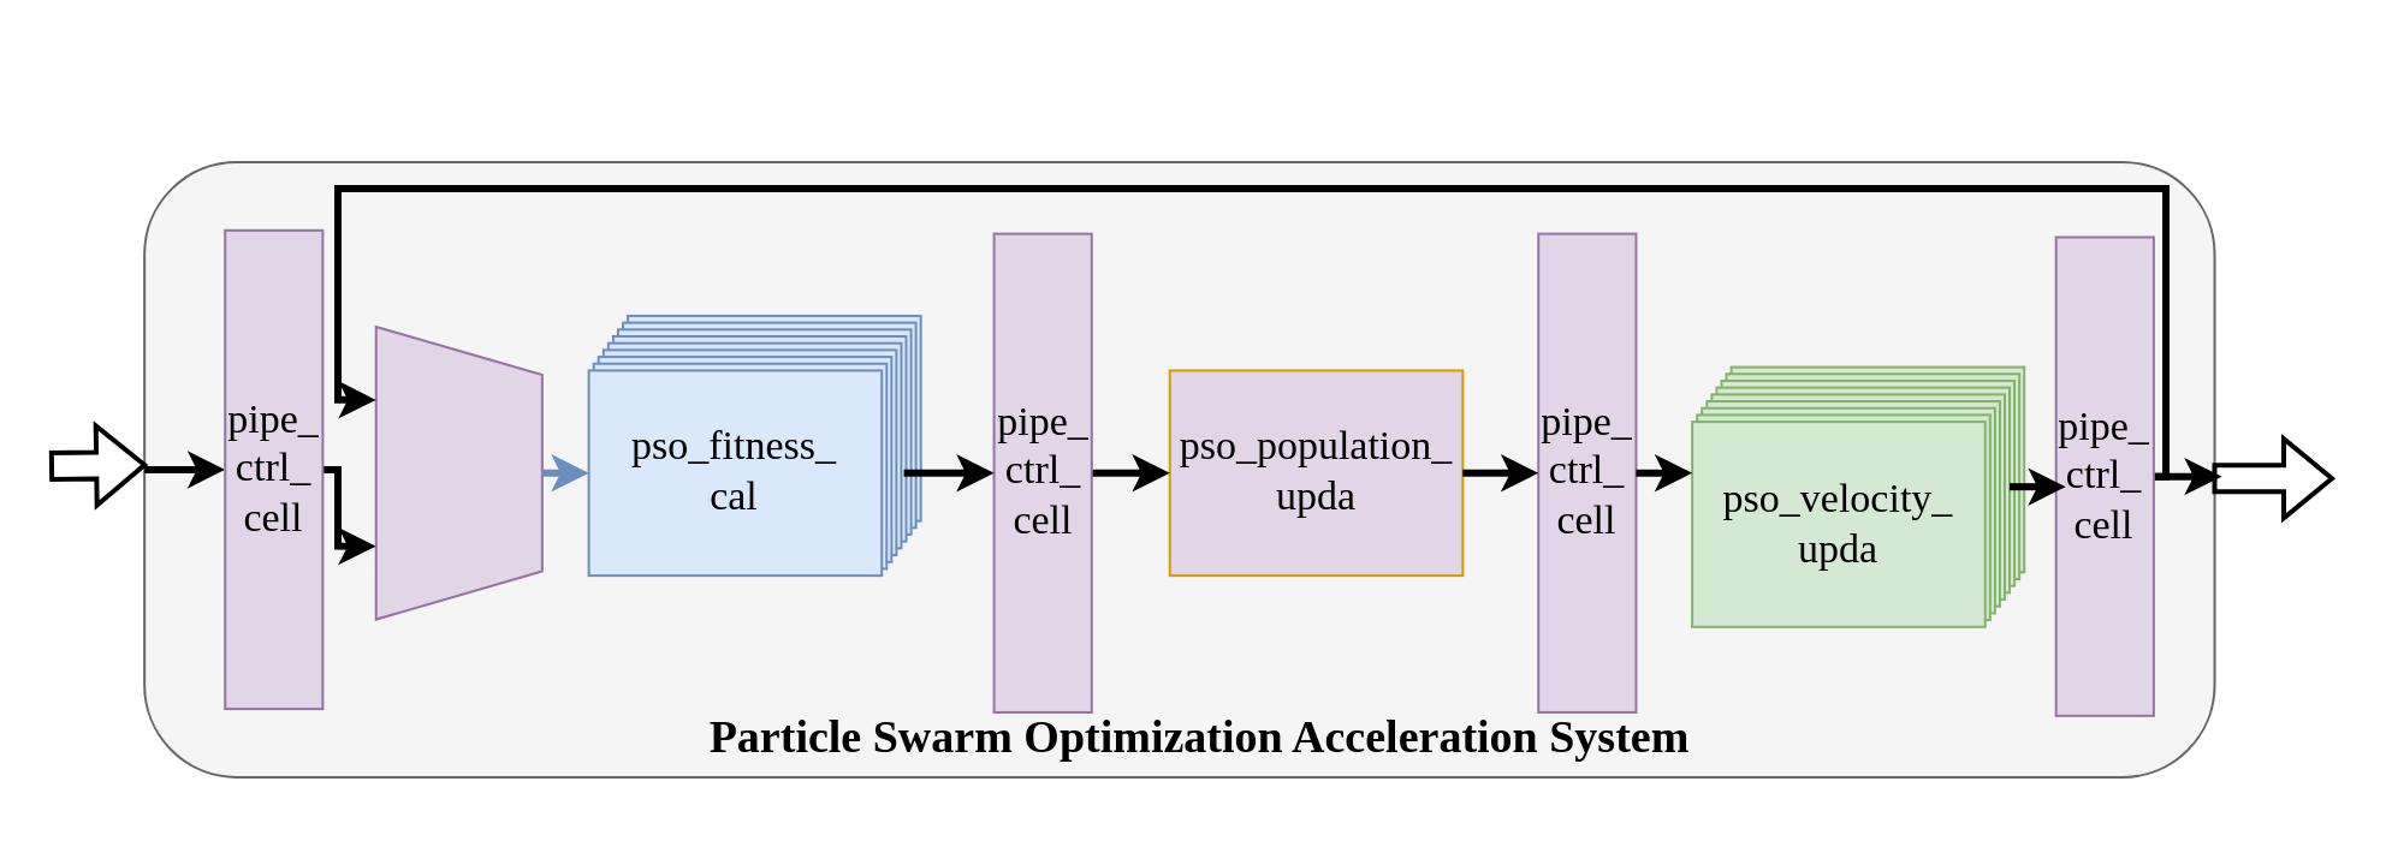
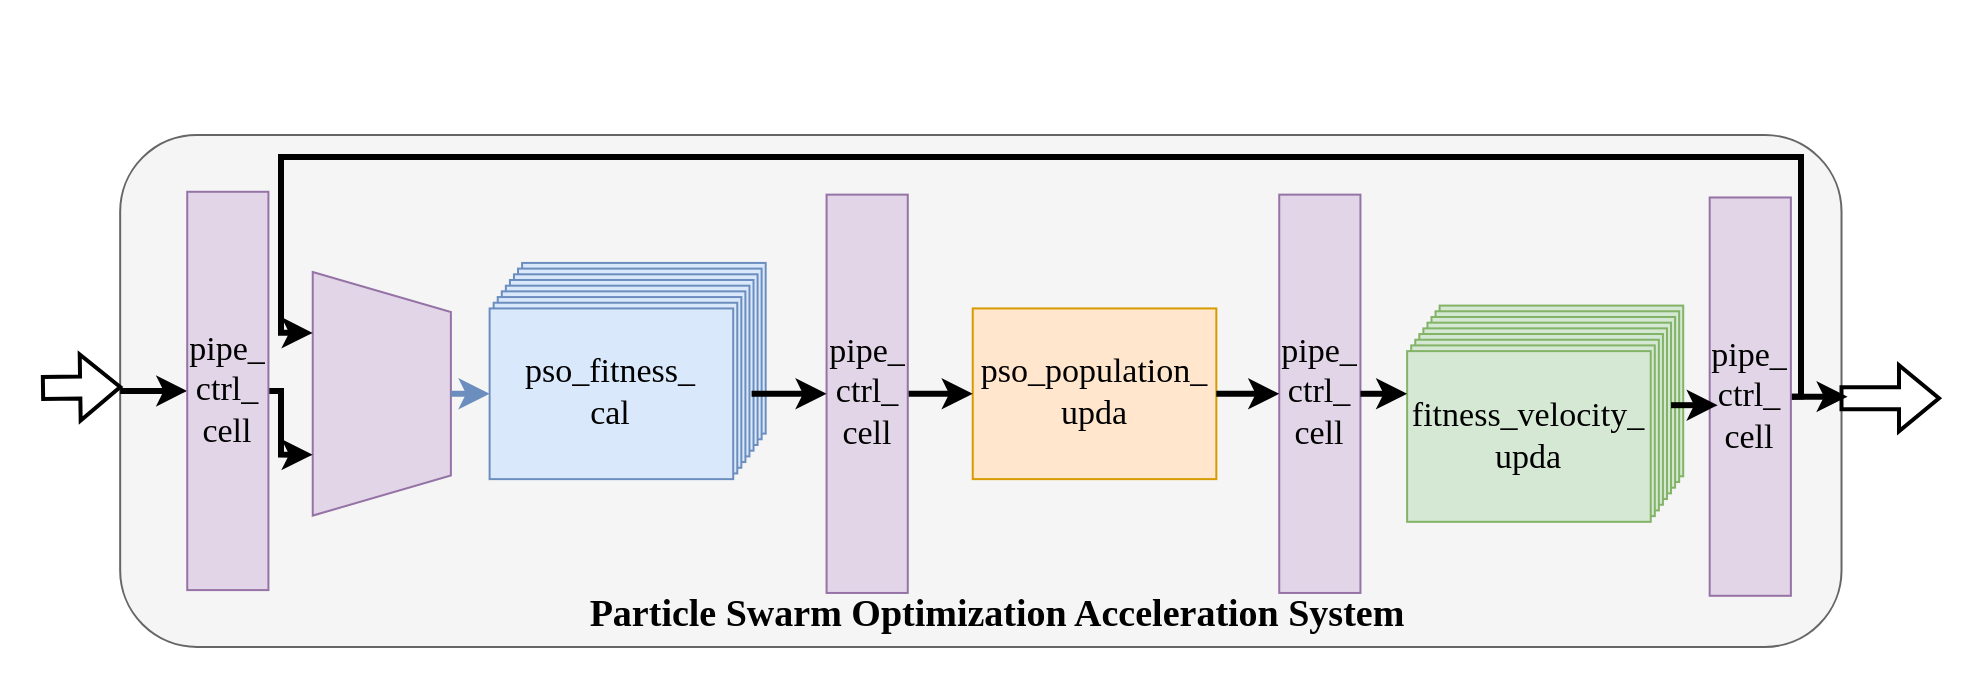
  <mxCell id="0" />
  <mxCell id="1" parent="0" />
  <mxCell id="2" value="" style="group" vertex="1" connectable="0" parent="1"><mxGeometry x="20" y="20" width="950" height="303" as="geometry" /></mxCell>
  <mxCell id="3" value="" style="rounded=1;whiteSpace=wrap;html=1;labelBackgroundColor=none;fontFamily=Helvetica;fontSize=15;fontColor=#333333;fillColor=#f5f5f5;strokeColor=#666666;" parent="2" vertex="1"><mxGeometry x="39.583" y="46.944" width="860.684" height="256.056" as="geometry" /></mxCell>
  <mxCell id="4" style="edgeStyle=orthogonalEdgeStyle;rounded=0;orthogonalLoop=1;jettySize=auto;html=1;exitX=0;exitY=0.5;exitDx=0;exitDy=0;entryX=0;entryY=0.5;entryDx=0;entryDy=0;strokeWidth=3;" parent="2" source="3" target="11" edge="1"><mxGeometry relative="1" as="geometry" /></mxCell>
- <mxCell id="5" value="&lt;font style=&quot;font-size: 17px&quot; face=&quot;Times New Roman&quot;&gt;&lt;span&gt;pso_population_&lt;br&gt;upda&lt;/span&gt;&lt;/font&gt;" style="rounded=0;whiteSpace=wrap;html=1;fillColor=#e1d5e7;strokeColor=#d79b00;" parent="2" vertex="1"><mxGeometry x="465.865" y="133.718" width="121.795" height="85.352" as="geometry" /></mxCell>
+ <mxCell id="5" value="&lt;font style=&quot;font-size: 17px&quot; face=&quot;Times New Roman&quot;&gt;&lt;span&gt;pso_population_&lt;br&gt;upda&lt;/span&gt;&lt;/font&gt;" style="rounded=0;whiteSpace=wrap;html=1;fillColor=#ffe6cc;strokeColor=#d79b00;" parent="2" vertex="1"><mxGeometry x="465.865" y="133.718" width="121.795" height="85.352" as="geometry" /></mxCell>
  <mxCell id="6" style="edgeStyle=orthogonalEdgeStyle;rounded=0;orthogonalLoop=1;jettySize=auto;html=1;exitX=1;exitY=0.5;exitDx=0;exitDy=0;fontFamily=Helvetica;fontSize=13;fontColor=#000000;strokeWidth=3;" parent="2" source="7" target="5" edge="1"><mxGeometry relative="1" as="geometry" /></mxCell>
  <mxCell id="7" value="&lt;font style=&quot;font-size: 17px&quot; face=&quot;Times New Roman&quot;&gt;pipe_&lt;br&gt;ctrl_&lt;br&gt;cell&lt;/font&gt;" style="rounded=0;whiteSpace=wrap;html=1;fillColor=#e1d5e7;strokeColor=#9673a6;" parent="2" vertex="1"><mxGeometry x="392.788" y="76.817" width="40.598" height="199.155" as="geometry" /></mxCell>
  <mxCell id="8" value="" style="shape=trapezoid;perimeter=trapezoidPerimeter;whiteSpace=wrap;html=1;fixedSize=1;rotation=90;fillColor=#e1d5e7;strokeColor=#9673a6;" parent="2" vertex="1"><mxGeometry x="109.5" y="141.86" width="121.79" height="69.07" as="geometry" /></mxCell>
  <mxCell id="9" value="&lt;font face=&quot;Times New Roman&quot; size=&quot;1&quot;&gt;&lt;b style=&quot;font-size: 19px&quot;&gt;Particle Swarm Optimization Acceleration System&lt;/b&gt;&lt;/font&gt;" style="text;html=1;strokeColor=none;fillColor=none;align=center;verticalAlign=middle;whiteSpace=wrap;rounded=0;labelBackgroundColor=none;fontFamily=Helvetica;fontSize=13;fontColor=#000000;" parent="2" vertex="1"><mxGeometry x="268.82" y="265.32" width="419.25" height="42.68" as="geometry" /></mxCell>
  <mxCell id="10" style="edgeStyle=orthogonalEdgeStyle;rounded=0;orthogonalLoop=1;jettySize=auto;html=1;exitX=1;exitY=0.5;exitDx=0;exitDy=0;entryX=0.75;entryY=1;entryDx=0;entryDy=0;fontSize=14;strokeWidth=3;" edge="1" parent="2" source="11" target="8"><mxGeometry relative="1" as="geometry"><Array as="points"><mxPoint x="120" y="175" /><mxPoint x="120" y="207" /></Array></mxGeometry></mxCell>
  <mxCell id="11" value="&lt;font style=&quot;font-size: 17px&quot; face=&quot;Times New Roman&quot;&gt;pipe_&lt;br&gt;ctrl_&lt;br&gt;cell&lt;/font&gt;" style="rounded=0;whiteSpace=wrap;html=1;fillColor=#e1d5e7;strokeColor=#9673a6;" parent="2" vertex="1"><mxGeometry x="73.107" y="75.394" width="40.598" height="199.155" as="geometry" /></mxCell>
  <mxCell id="12" value="" style="shape=flexArrow;endArrow=classic;html=1;rounded=0;fontFamily=Helvetica;fontSize=15;fontColor=#000000;strokeWidth=2;" parent="2" edge="1"><mxGeometry width="50" height="50" relative="1" as="geometry"><mxPoint y="173.549" as="sourcePoint" /><mxPoint x="40.598" y="172.952" as="targetPoint" /></mxGeometry></mxCell>
  <mxCell id="13" style="edgeStyle=orthogonalEdgeStyle;rounded=0;orthogonalLoop=1;jettySize=auto;html=1;exitX=1;exitY=0.5;exitDx=0;exitDy=0;fontFamily=Helvetica;fontSize=15;fontColor=#000000;strokeWidth=3;" parent="2" source="15" edge="1"><mxGeometry relative="1" as="geometry"><mxPoint x="903.312" y="177.817" as="targetPoint" /></mxGeometry></mxCell>
  <mxCell id="14" style="edgeStyle=orthogonalEdgeStyle;rounded=0;orthogonalLoop=1;jettySize=auto;html=1;exitX=1;exitY=0.5;exitDx=0;exitDy=0;entryX=0.25;entryY=1;entryDx=0;entryDy=0;fontSize=14;strokeWidth=3;" edge="1" parent="2" source="15" target="8"><mxGeometry relative="1" as="geometry"><Array as="points"><mxPoint x="880" y="178" /><mxPoint x="880" y="58" /><mxPoint x="120" y="58" /><mxPoint x="120" y="146" /></Array></mxGeometry></mxCell>
  <mxCell id="15" value="&lt;font style=&quot;font-size: 17px&quot; face=&quot;Times New Roman&quot;&gt;pipe_&lt;br&gt;ctrl_&lt;br&gt;cell&lt;/font&gt;" style="rounded=0;whiteSpace=wrap;html=1;fillColor=#e1d5e7;strokeColor=#9673a6;" parent="2" vertex="1"><mxGeometry x="834.34" y="78.239" width="40.598" height="199.155" as="geometry" /></mxCell>
  <mxCell id="16" value="&lt;font style=&quot;font-size: 17px&quot; face=&quot;Times New Roman&quot;&gt;pipe_&lt;br&gt;ctrl_&lt;br&gt;cell&lt;/font&gt;" style="rounded=0;whiteSpace=wrap;html=1;fillColor=#e1d5e7;strokeColor=#9673a6;" parent="2" vertex="1"><mxGeometry x="619.124" y="76.817" width="40.598" height="199.155" as="geometry" /></mxCell>
  <mxCell id="17" style="edgeStyle=orthogonalEdgeStyle;rounded=0;orthogonalLoop=1;jettySize=auto;html=1;exitX=1;exitY=0.5;exitDx=0;exitDy=0;fontFamily=Helvetica;fontSize=15;fontColor=#000000;strokeWidth=3;" parent="2" source="5" target="16" edge="1"><mxGeometry relative="1" as="geometry" /></mxCell>
  <mxCell id="18" value="" style="shape=flexArrow;endArrow=classic;html=1;rounded=0;fontFamily=Helvetica;fontSize=15;fontColor=#000000;strokeWidth=2;" parent="2" edge="1"><mxGeometry width="50" height="50" relative="1" as="geometry"><mxPoint x="899.252" y="178.642" as="sourcePoint" /><mxPoint x="950" y="178.642" as="targetPoint" /></mxGeometry></mxCell>
  <mxCell id="19" value="pso_fitness_cal" style="rounded=0;whiteSpace=wrap;html=1;fillColor=#dae8fc;strokeColor=#6c8ebf;" parent="2" vertex="1"><mxGeometry x="240.545" y="110.958" width="121.795" height="85.352" as="geometry" /></mxCell>
  <mxCell id="20" value="pso_fitness_cal" style="rounded=0;whiteSpace=wrap;html=1;fillColor=#dae8fc;strokeColor=#6c8ebf;" parent="2" vertex="1"><mxGeometry x="238.515" y="113.803" width="121.795" height="85.352" as="geometry" /></mxCell>
  <mxCell id="21" value="pso_fitness_cal" style="rounded=0;whiteSpace=wrap;html=1;fillColor=#dae8fc;strokeColor=#6c8ebf;" parent="2" vertex="1"><mxGeometry x="236.485" y="116.648" width="121.795" height="85.352" as="geometry" /></mxCell>
  <mxCell id="22" value="pso_fitness_cal" style="rounded=0;whiteSpace=wrap;html=1;fillColor=#dae8fc;strokeColor=#6c8ebf;" parent="2" vertex="1"><mxGeometry x="234.455" y="119.493" width="121.795" height="85.352" as="geometry" /></mxCell>
  <mxCell id="23" style="edgeStyle=orthogonalEdgeStyle;rounded=0;orthogonalLoop=1;jettySize=auto;html=1;exitX=0;exitY=0.5;exitDx=0;exitDy=0;entryX=0.992;entryY=0.671;entryDx=0;entryDy=0;entryPerimeter=0;strokeWidth=3;endArrow=none;endFill=0;startArrow=classic;startFill=1;" parent="2" source="7" target="22" edge="1"><mxGeometry relative="1" as="geometry" /></mxCell>
  <mxCell id="24" value="pso_fitness_cal" style="rounded=0;whiteSpace=wrap;html=1;fillColor=#dae8fc;strokeColor=#6c8ebf;" parent="2" vertex="1"><mxGeometry x="232.425" y="122.338" width="121.795" height="85.352" as="geometry" /></mxCell>
  <mxCell id="25" value="pso_fitness_cal" style="rounded=0;whiteSpace=wrap;html=1;fillColor=#dae8fc;strokeColor=#6c8ebf;" parent="2" vertex="1"><mxGeometry x="230.395" y="125.183" width="121.795" height="85.352" as="geometry" /></mxCell>
  <mxCell id="26" value="pso_fitness_cal" style="rounded=0;whiteSpace=wrap;html=1;fillColor=#dae8fc;strokeColor=#6c8ebf;" parent="2" vertex="1"><mxGeometry x="228.365" y="128.028" width="121.795" height="85.352" as="geometry" /></mxCell>
  <mxCell id="27" value="pso_fitness_cal" style="rounded=0;whiteSpace=wrap;html=1;fillColor=#dae8fc;strokeColor=#6c8ebf;" parent="2" vertex="1"><mxGeometry x="226.335" y="130.873" width="121.795" height="85.352" as="geometry" /></mxCell>
  <mxCell id="28" value="&lt;font style=&quot;font-size: 17px&quot; face=&quot;Times New Roman&quot;&gt;pso_fitness_&lt;br&gt;cal&lt;/font&gt;" style="rounded=0;whiteSpace=wrap;html=1;fillColor=#dae8fc;strokeColor=#6c8ebf;" parent="2" vertex="1"><mxGeometry x="224.306" y="133.718" width="121.795" height="85.352" as="geometry" /></mxCell>
  <mxCell id="29" style="edgeStyle=orthogonalEdgeStyle;rounded=0;orthogonalLoop=1;jettySize=auto;html=1;exitX=0.5;exitY=0;exitDx=0;exitDy=0;entryX=0;entryY=0.5;entryDx=0;entryDy=0;strokeWidth=3;fillColor=#dae8fc;strokeColor=#6c8ebf;" parent="2" source="8" target="28" edge="1"><mxGeometry relative="1" as="geometry" /></mxCell>
  <mxCell id="30" value="pso_fitness_cal" style="rounded=0;whiteSpace=wrap;html=1;fillColor=#d5e8d4;strokeColor=#82b366;" parent="2" vertex="1"><mxGeometry x="699.306" y="132.296" width="121.795" height="85.352" as="geometry" /></mxCell>
  <mxCell id="31" value="pso_fitness_cal" style="rounded=0;whiteSpace=wrap;html=1;fillColor=#d5e8d4;strokeColor=#82b366;" parent="2" vertex="1"><mxGeometry x="697.276" y="135.141" width="121.795" height="85.352" as="geometry" /></mxCell>
  <mxCell id="32" value="pso_fitness_cal" style="rounded=0;whiteSpace=wrap;html=1;fillColor=#d5e8d4;strokeColor=#82b366;" parent="2" vertex="1"><mxGeometry x="695.246" y="137.986" width="121.795" height="85.352" as="geometry" /></mxCell>
  <mxCell id="33" value="pso_fitness_cal" style="rounded=0;whiteSpace=wrap;html=1;fillColor=#d5e8d4;strokeColor=#82b366;" parent="2" vertex="1"><mxGeometry x="693.216" y="140.831" width="121.795" height="85.352" as="geometry" /></mxCell>
  <mxCell id="34" value="pso_fitness_cal" style="rounded=0;whiteSpace=wrap;html=1;fillColor=#d5e8d4;strokeColor=#82b366;" parent="2" vertex="1"><mxGeometry x="691.186" y="143.676" width="121.795" height="85.352" as="geometry" /></mxCell>
  <mxCell id="35" value="pso_fitness_cal" style="rounded=0;whiteSpace=wrap;html=1;fillColor=#d5e8d4;strokeColor=#82b366;" parent="2" vertex="1"><mxGeometry x="689.156" y="146.521" width="121.795" height="85.352" as="geometry" /></mxCell>
  <mxCell id="36" value="pso_fitness_cal" style="rounded=0;whiteSpace=wrap;html=1;fillColor=#d5e8d4;strokeColor=#82b366;" parent="2" vertex="1"><mxGeometry x="687.126" y="149.366" width="121.795" height="85.352" as="geometry" /></mxCell>
  <mxCell id="37" value="pso_fitness_cal" style="rounded=0;whiteSpace=wrap;html=1;fillColor=#d5e8d4;strokeColor=#82b366;" parent="2" vertex="1"><mxGeometry x="685.096" y="152.211" width="121.795" height="85.352" as="geometry" /></mxCell>
- <mxCell id="38" value="&lt;font style=&quot;font-size: 17px&quot; face=&quot;Times New Roman&quot;&gt;pso_velocity_&lt;br&gt;upda&lt;/font&gt;" style="rounded=0;whiteSpace=wrap;html=1;fillColor=#d5e8d4;strokeColor=#82b366;" parent="2" vertex="1"><mxGeometry x="683.066" y="155.056" width="121.795" height="85.352" as="geometry" /></mxCell>
+ <mxCell id="38" value="&lt;font style=&quot;font-size: 17px&quot; face=&quot;Times New Roman&quot;&gt;fitness_velocity_&lt;br&gt;upda&lt;/font&gt;" style="rounded=0;whiteSpace=wrap;html=1;fillColor=#d5e8d4;strokeColor=#82b366;" parent="2" vertex="1"><mxGeometry x="683.066" y="155.056" width="121.795" height="85.352" as="geometry" /></mxCell>
  <mxCell id="39" style="edgeStyle=orthogonalEdgeStyle;rounded=0;orthogonalLoop=1;jettySize=auto;html=1;exitX=1;exitY=0.5;exitDx=0;exitDy=0;entryX=0;entryY=0.25;entryDx=0;entryDy=0;startArrow=none;startFill=0;endArrow=classic;endFill=1;strokeWidth=3;" parent="2" source="16" target="38" edge="1"><mxGeometry relative="1" as="geometry" /></mxCell>
  <mxCell id="40" style="edgeStyle=orthogonalEdgeStyle;rounded=0;orthogonalLoop=1;jettySize=auto;html=1;exitX=1;exitY=0.5;exitDx=0;exitDy=0;entryX=0;entryY=0.25;entryDx=0;entryDy=0;startArrow=none;startFill=0;endArrow=classic;endFill=1;strokeWidth=3;" parent="2" edge="1"><mxGeometry relative="1" as="geometry"><mxPoint x="815.011" y="182.085" as="sourcePoint" /><mxPoint x="838.355" y="182.085" as="targetPoint" /></mxGeometry></mxCell>
